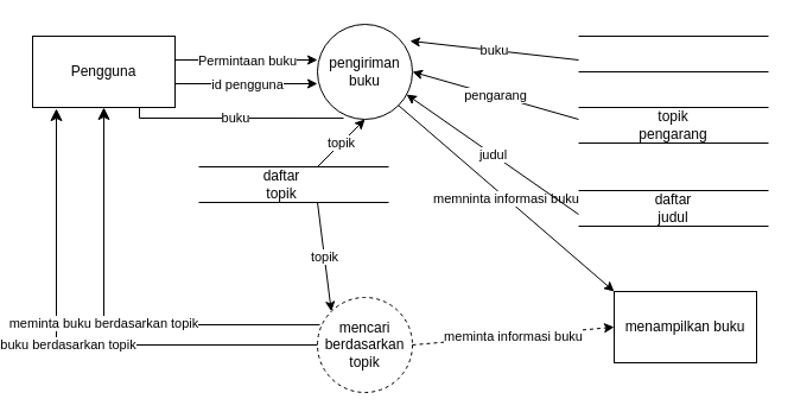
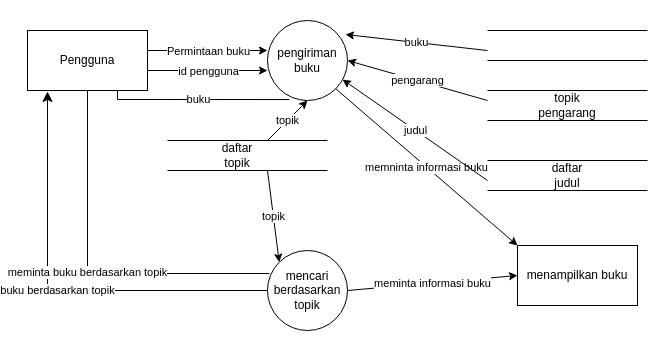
  <mxCell id="0" />
  <mxCell id="1" parent="0" />
  <mxCell id="2" value="Pengguna" style="rounded=0;whiteSpace=wrap;html=1;" vertex="1" parent="1"><mxGeometry x="20" y="30" width="120" height="60" as="geometry" /></mxCell>
  <mxCell id="3" value="pengiriman buku" style="ellipse;whiteSpace=wrap;html=1;aspect=fixed;" vertex="1" parent="1"><mxGeometry x="260" y="20" width="80" height="80" as="geometry" /></mxCell>
- <mxCell id="4" value="mencari berdasarkan topik" style="ellipse;whiteSpace=wrap;html=1;aspect=fixed;dashed=1;" vertex="1" parent="1"><mxGeometry x="260" y="250" width="80" height="80" as="geometry" /></mxCell>
+ <mxCell id="4" value="mencari berdasarkan topik" style="ellipse;whiteSpace=wrap;html=1;aspect=fixed;" vertex="1" parent="1"><mxGeometry x="260" y="250" width="80" height="80" as="geometry" /></mxCell>
  <mxCell id="5" value="menampilkan buku" style="rounded=0;whiteSpace=wrap;html=1;" vertex="1" parent="1"><mxGeometry x="510" y="245" width="120" height="60" as="geometry" /></mxCell>
  <mxCell id="6" value="" style="endArrow=none;html=1;rounded=0;" edge="1" parent="1"><mxGeometry relative="1" as="geometry"><mxPoint x="480" y="90" as="sourcePoint" /><mxPoint x="640" y="90" as="targetPoint" /></mxGeometry></mxCell>
  <mxCell id="7" value="" style="endArrow=none;html=1;rounded=0;" edge="1" parent="1"><mxGeometry relative="1" as="geometry"><mxPoint x="480" y="120" as="sourcePoint" /><mxPoint x="640" y="120" as="targetPoint" /></mxGeometry></mxCell>
  <mxCell id="8" value="" style="endArrow=none;html=1;rounded=0;" edge="1" parent="1"><mxGeometry relative="1" as="geometry"><mxPoint x="480" y="30" as="sourcePoint" /><mxPoint x="640" y="30" as="targetPoint" /></mxGeometry></mxCell>
  <mxCell id="9" value="" style="endArrow=none;html=1;rounded=0;" edge="1" parent="1"><mxGeometry relative="1" as="geometry"><mxPoint x="480" y="60" as="sourcePoint" /><mxPoint x="640" y="60" as="targetPoint" /></mxGeometry></mxCell>
  <mxCell id="10" value="" style="endArrow=none;html=1;rounded=0;" edge="1" parent="1"><mxGeometry relative="1" as="geometry"><mxPoint x="480" y="160" as="sourcePoint" /><mxPoint x="640" y="160" as="targetPoint" /></mxGeometry></mxCell>
  <mxCell id="11" value="" style="endArrow=none;html=1;rounded=0;" edge="1" parent="1"><mxGeometry relative="1" as="geometry"><mxPoint x="480" y="190" as="sourcePoint" /><mxPoint x="640" y="190" as="targetPoint" /></mxGeometry></mxCell>
  <mxCell id="12" value="" style="endArrow=none;html=1;rounded=0;" edge="1" parent="1"><mxGeometry relative="1" as="geometry"><mxPoint x="160" y="140" as="sourcePoint" /><mxPoint x="320" y="140" as="targetPoint" /></mxGeometry></mxCell>
  <mxCell id="13" value="" style="endArrow=none;html=1;rounded=0;" edge="1" parent="1"><mxGeometry relative="1" as="geometry"><mxPoint x="160" y="170" as="sourcePoint" /><mxPoint x="320" y="170" as="targetPoint" /></mxGeometry></mxCell>
  <mxCell id="14" value="" style="endArrow=classic;html=1;rounded=0;entryX=0;entryY=0.375;entryDx=0;entryDy=0;entryPerimeter=0;" edge="1" parent="1" target="3"><mxGeometry relative="1" as="geometry"><mxPoint x="140" y="50" as="sourcePoint" /><mxPoint x="240" y="50" as="targetPoint" /></mxGeometry></mxCell>
  <mxCell id="15" value="Permintaan buku" style="edgeLabel;resizable=0;html=1;align=center;verticalAlign=middle;" connectable="0" vertex="1" parent="14"><mxGeometry relative="1" as="geometry" /></mxCell>
  <mxCell id="16" value="" style="endArrow=classic;html=1;rounded=0;entryX=0;entryY=0.375;entryDx=0;entryDy=0;entryPerimeter=0;" edge="1" parent="1"><mxGeometry relative="1" as="geometry"><mxPoint x="140" y="70" as="sourcePoint" /><mxPoint x="260" y="70" as="targetPoint" /></mxGeometry></mxCell>
  <mxCell id="17" value="id pengguna" style="edgeLabel;resizable=0;html=1;align=center;verticalAlign=middle;" connectable="0" vertex="1" parent="16"><mxGeometry relative="1" as="geometry" /></mxCell>
  <mxCell id="18" value="buku" style="edgeStyle=segmentEdgeStyle;endArrow=none;html=1;curved=0;rounded=0;endSize=8;startSize=8;entryX=0.75;entryY=1;entryDx=0;entryDy=0;exitX=0.275;exitY=0.988;exitDx=0;exitDy=0;exitPerimeter=0;" edge="1" parent="1" source="3" target="2"><mxGeometry width="50" height="50" relative="1" as="geometry"><mxPoint x="320" y="290" as="sourcePoint" /><mxPoint x="370" y="240" as="targetPoint" /></mxGeometry></mxCell>
  <mxCell id="19" value="topik" style="endArrow=classic;html=1;rounded=0;" edge="1" parent="1"><mxGeometry width="50" height="50" relative="1" as="geometry"><mxPoint x="260" y="140" as="sourcePoint" /><mxPoint x="300" y="100" as="targetPoint" /></mxGeometry></mxCell>
  <mxCell id="20" value="topik" style="endArrow=classic;html=1;rounded=0;entryX=0;entryY=0;entryDx=0;entryDy=0;" edge="1" parent="1" target="4"><mxGeometry width="50" height="50" relative="1" as="geometry"><mxPoint x="260" y="170" as="sourcePoint" /><mxPoint x="370" y="240" as="targetPoint" /></mxGeometry></mxCell>
  <mxCell id="21" value="memninta informasi buku" style="endArrow=classic;html=1;rounded=0;entryX=0;entryY=0;entryDx=0;entryDy=0;exitX=1;exitY=1;exitDx=0;exitDy=0;" edge="1" parent="1" source="3" target="5"><mxGeometry width="50" height="50" relative="1" as="geometry"><mxPoint x="320" y="290" as="sourcePoint" /><mxPoint x="370" y="240" as="targetPoint" /></mxGeometry></mxCell>
  <mxCell id="22" value="judul" style="endArrow=classic;html=1;rounded=0;entryX=0.938;entryY=0.738;entryDx=0;entryDy=0;entryPerimeter=0;" edge="1" parent="1" target="3"><mxGeometry width="50" height="50" relative="1" as="geometry"><mxPoint x="480" y="180" as="sourcePoint" /><mxPoint x="370" y="240" as="targetPoint" /></mxGeometry></mxCell>
  <mxCell id="23" value="pengarang" style="endArrow=classic;html=1;rounded=0;entryX=1;entryY=0.5;entryDx=0;entryDy=0;" edge="1" parent="1" target="3"><mxGeometry width="50" height="50" relative="1" as="geometry"><mxPoint x="480" y="100" as="sourcePoint" /><mxPoint x="345" y="89" as="targetPoint" /></mxGeometry></mxCell>
  <mxCell id="24" value="buku" style="endArrow=classic;html=1;rounded=0;entryX=0.975;entryY=0.175;entryDx=0;entryDy=0;entryPerimeter=0;" edge="1" parent="1" target="3"><mxGeometry width="50" height="50" relative="1" as="geometry"><mxPoint x="480" y="50" as="sourcePoint" /><mxPoint x="350" y="70" as="targetPoint" /></mxGeometry></mxCell>
  <mxCell id="25" value="buku berdasarkan topik" style="edgeStyle=segmentEdgeStyle;endArrow=classic;html=1;curved=0;rounded=0;endSize=8;startSize=8;entryX=0.75;entryY=1;entryDx=0;entryDy=0;exitX=0;exitY=0.5;exitDx=0;exitDy=0;" edge="1" parent="1" source="4"><mxGeometry width="50" height="50" relative="1" as="geometry"><mxPoint x="212" y="100" as="sourcePoint" /><mxPoint x="40" y="91" as="targetPoint" /></mxGeometry></mxCell>
- <mxCell id="26" value="meminta buku berdasarkan topik" style="edgeStyle=segmentEdgeStyle;endArrow=classic;html=1;curved=0;rounded=0;endSize=8;startSize=8;entryX=0.5;entryY=1;entryDx=0;entryDy=0;exitX=0.025;exitY=0.288;exitDx=0;exitDy=0;exitPerimeter=0;" edge="1" parent="1" source="4" target="2"><mxGeometry width="50" height="50" relative="1" as="geometry"><mxPoint x="270" y="270" as="sourcePoint" /><mxPoint x="50" y="101" as="targetPoint" /></mxGeometry></mxCell>
- <mxCell id="27" value="me" style="endArrow=classic;html=1;rounded=0;entryX=0;entryY=0.5;entryDx=0;entryDy=0;exitX=1;exitY=0.5;exitDx=0;exitDy=0;dashed=1;" edge="1" parent="1" source="4" target="5"><mxGeometry relative="1" as="geometry"><mxPoint x="350" y="270" as="sourcePoint" /><mxPoint x="400" y="270" as="targetPoint" /></mxGeometry></mxCell>
+ <mxCell id="26" value="meminta buku berdasarkan topik" style="edgeStyle=segmentEdgeStyle;endArrow=none;html=1;curved=0;rounded=0;endSize=8;startSize=8;entryX=0.5;entryY=1;entryDx=0;entryDy=0;exitX=0.025;exitY=0.288;exitDx=0;exitDy=0;exitPerimeter=0;" edge="1" parent="1" source="4" target="2"><mxGeometry width="50" height="50" relative="1" as="geometry"><mxPoint x="270" y="270" as="sourcePoint" /><mxPoint x="50" y="101" as="targetPoint" /></mxGeometry></mxCell>
+ <mxCell id="27" value="me" style="endArrow=classic;html=1;rounded=0;entryX=0;entryY=0.5;entryDx=0;entryDy=0;exitX=1;exitY=0.5;exitDx=0;exitDy=0;" edge="1" parent="1" source="4" target="5"><mxGeometry relative="1" as="geometry"><mxPoint x="350" y="270" as="sourcePoint" /><mxPoint x="400" y="270" as="targetPoint" /></mxGeometry></mxCell>
  <mxCell id="28" value="meminta informasi buku" style="edgeLabel;resizable=0;html=1;align=center;verticalAlign=middle;" connectable="0" vertex="1" parent="27"><mxGeometry relative="1" as="geometry" /></mxCell>
  <mxCell id="29" value="topik pengarang" style="text;html=1;strokeColor=none;fillColor=none;align=center;verticalAlign=middle;whiteSpace=wrap;rounded=0;" vertex="1" parent="1"><mxGeometry x="530" y="90" width="60" height="30" as="geometry" /></mxCell>
  <mxCell id="30" value="daftar judul" style="text;html=1;strokeColor=none;fillColor=none;align=center;verticalAlign=middle;whiteSpace=wrap;rounded=0;" vertex="1" parent="1"><mxGeometry x="530" y="160" width="60" height="30" as="geometry" /></mxCell>
  <mxCell id="31" value="daftar topik" style="text;html=1;strokeColor=none;fillColor=none;align=center;verticalAlign=middle;whiteSpace=wrap;rounded=0;" vertex="1" parent="1"><mxGeometry x="200" y="140" width="60" height="30" as="geometry" /></mxCell>
